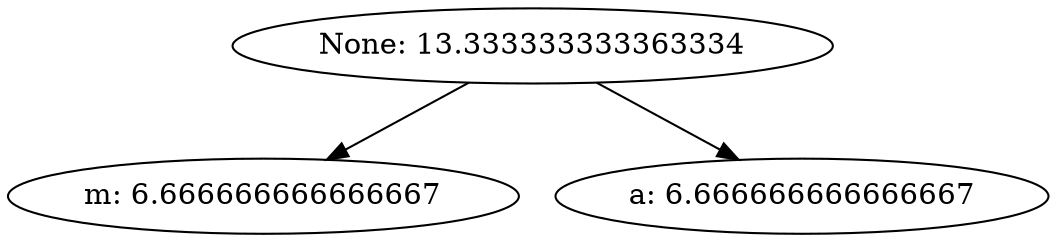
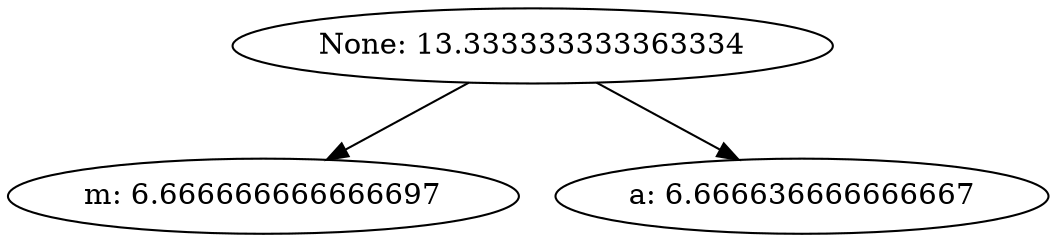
  strict digraph {
    n1 [label="None: 13.333333333363334"]
-   "m: 6.666666666666667"
-   "a: 6.666666666666667"
+   "m: 6.666666666666667" [label="m: 6.666666666666697"]
+   "a: 6.666666666666667" [label="a: 6.666636666666667"]
    n1 -> "m: 6.666666666666667"
    n1 -> "a: 6.666666666666667"
  }
